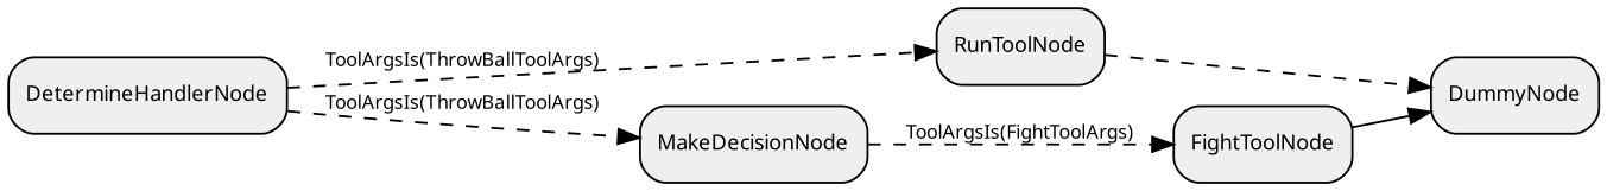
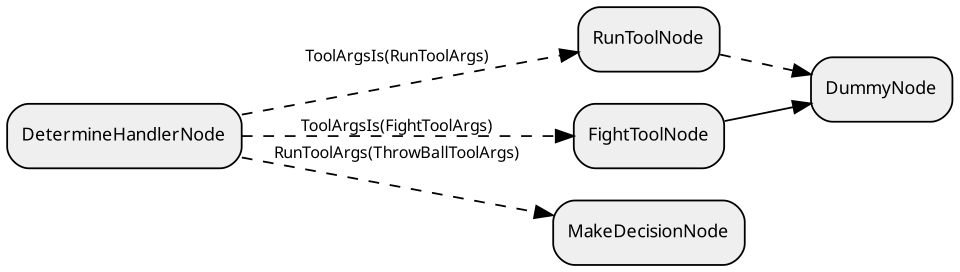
  digraph {
    compound=true
    fontname="Noto Sans"
    rankdir=LR
    node [fillcolor="#EFEFEF" fontname="Noto Sans" fontsize=10 shape=box style="rounded,filled"]
    edge [fontname="Noto Sans" fontsize=9 style=dashed]
    n1 [label=DetermineHandlerNode]
    n2 [label=RunToolNode]
    n3 [label=FightToolNode]
    n4 [label=MakeDecisionNode]
    n5 [label=DummyNode]
-   n1 -> n2 [label="ToolArgsIs(ThrowBallToolArgs)"]
-   n4 -> n3 [label="ToolArgsIs(FightToolArgs)"]
-   n1 -> n4 [label="ToolArgsIs(ThrowBallToolArgs)"]
+   n1 -> n2 [label="ToolArgsIs(RunToolArgs)"]
+   n1 -> n3 [label="ToolArgsIs(FightToolArgs)"]
+   n1 -> n4 [label="RunToolArgs(ThrowBallToolArgs)"]
    n2 -> n5
    n3 -> n5 [style=solid]
  }
